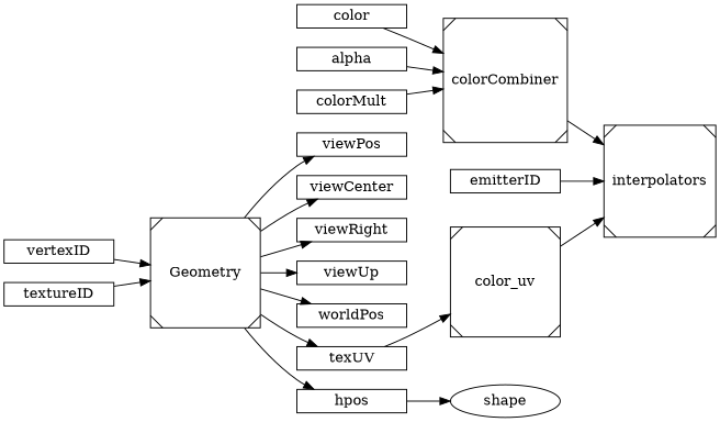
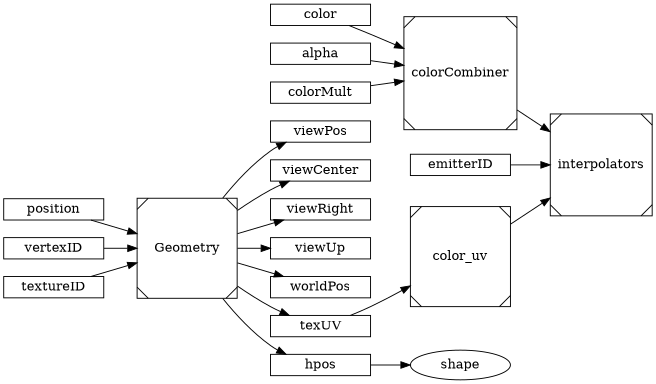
  digraph {
    rankdir=LR
    node [shape=record]
    n1 [height=.1 label=Geometry shape=Msquare width=1.5]
    viewPos [height=.1 width=1.5]
    viewCenter [height=.1 width=1.5]
    viewRight [height=.1 width=1.5]
    viewUp [height=.1 width=1.5]
    worldPos [height=.1 width=1.5]
    texUV [height=.1 width=1.5]
    hpos [height=.1 width=1.5]
    n9 [height=.1 label=color_uv shape=Msquare width=1.5]
    shape [height=.1 shape=ellipse width=1.5]
+   position [height=.1 width=1.5]
    vertexID [height=.1 width=1.5]
    textureID [height=.1 width=1.5]
    n14 [height=.1 label=interpolators shape=Msquare width=1.5]
    colorCombiner [height=.1 shape=Msquare width=1.5]
    color [height=.1 width=1.5]
    alpha [height=.1 width=1.5]
    colorMult [height=.1 width=1.5]
    emitterID [height=.1 width=1.5]
    n1 -> viewPos
    n1 -> viewCenter
    n1 -> viewRight
    n1 -> viewUp
    n1 -> worldPos
    n1 -> texUV
    n1 -> hpos
    texUV -> n9
    hpos -> shape
    n9 -> n14
+   position -> n1
    vertexID -> n1
    textureID -> n1
    colorCombiner -> n14
    color -> colorCombiner
    alpha -> colorCombiner
    colorMult -> colorCombiner
    emitterID -> n14
  }
